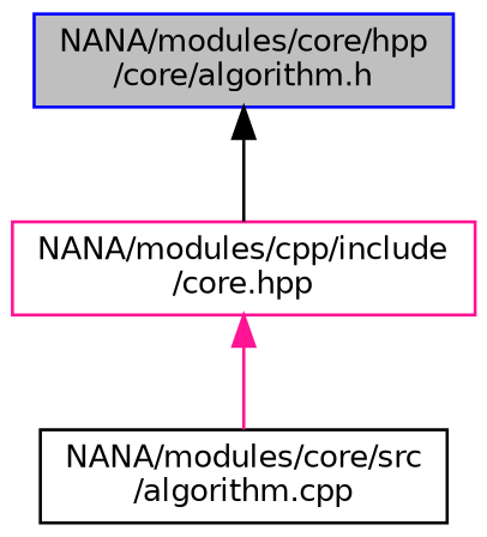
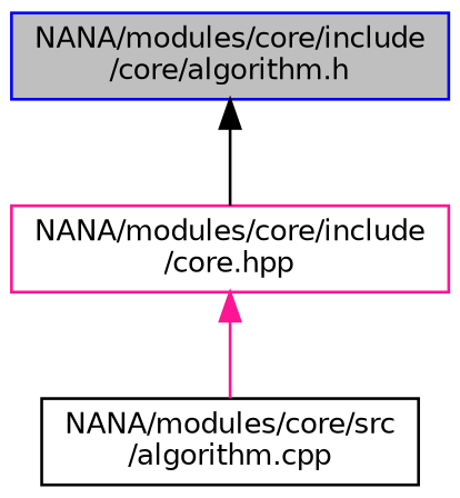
  digraph {
    node [fillcolor=white fontname=Helvetica fontsize=10 shape=record style=filled]
    edge [dir=back fontname=Helvetica fontsize=10 labelfontname=Helvetica labelfontsize=10 style=solid]
-   n1 [color=blue fillcolor=grey75 fontcolor=black height=0.2 label="NANA/modules/core/hpp\l/core/algorithm.h" width=0.4]
-   n2 [color=deeppink height=0.2 label="NANA/modules/cpp/include\l/core.hpp" width=0.4]
+   n1 [color=blue fillcolor=grey75 fontcolor=black height=0.2 label="NANA/modules/core/include\l/core/algorithm.h" width=0.4]
+   n2 [color=deeppink height=0.2 label="NANA/modules/core/include\l/core.hpp" width=0.4]
    n3 [color=black height=0.2 label="NANA/modules/core/src\l/algorithm.cpp" width=0.4]
    n1 -> n2 [color=black]
    n2 -> n3 [color=deeppink]
  }
